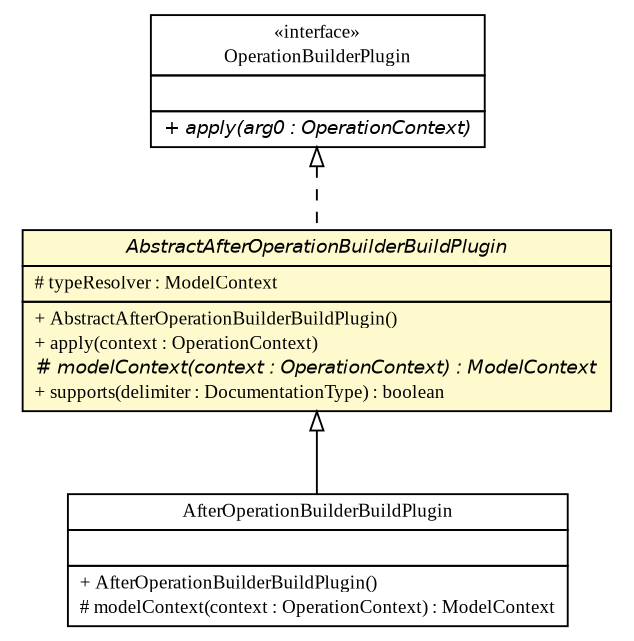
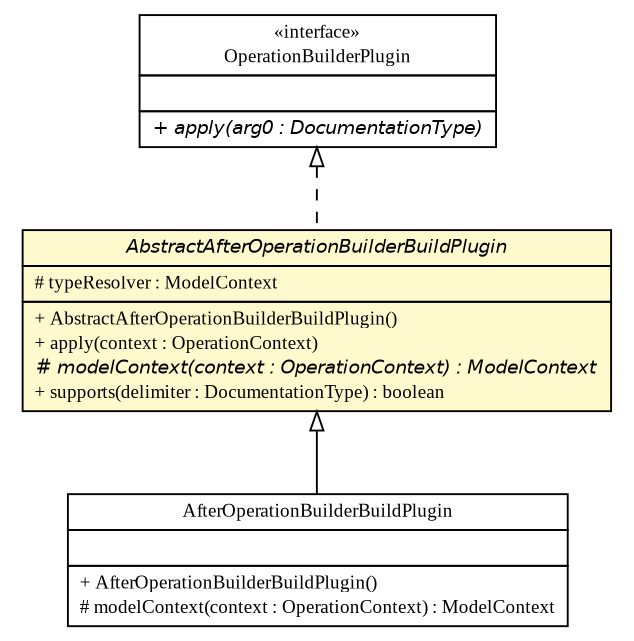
  digraph {
    fontname="Liberation Serif"
    nodesep=0.25
    ranksep=0.5
    node [fontcolor=black fontname="Liberation Serif" fontsize=10.0 shape=plaintext]
    edge [arrowtail=empty dir=back fontname="Liberation Serif" fontsize=10 headport=p labelfontname=Helvetica labelfontsize=10 tailport=p]
    n1 [label=<<table title="cn.home1.oss.lib.security.swagger.AfterOperationBuilderBuildPlugin" border="0" cellborder="1" cellspacing="0" cellpadding="2" port="p" href="./AfterOperationBuilderBuildPlugin.html"> 		<tr><td><table border="0" cellspacing="0" cellpadding="1"> <tr><td align="center" balign="center"> AfterOperationBuilderBuildPlugin </td></tr> 		</table></td></tr> 		<tr><td><table border="0" cellspacing="0" cellpadding="1"> <tr><td align="left" balign="left">  </td></tr> 		</table></td></tr> 		<tr><td><table border="0" cellspacing="0" cellpadding="1"> <tr><td align="left" balign="left"> + AfterOperationBuilderBuildPlugin() </td></tr> <tr><td align="left" balign="left"> # modelContext(context : OperationContext) : ModelContext </td></tr> 		</table></td></tr> 		</table>>]
    n2 [label=<<table title="cn.home1.oss.lib.security.swagger.AbstractAfterOperationBuilderBuildPlugin" border="0" cellborder="1" cellspacing="0" cellpadding="2" port="p" bgcolor="lemonChiffon" href="./AbstractAfterOperationBuilderBuildPlugin.html"> 		<tr><td><table border="0" cellspacing="0" cellpadding="1"> <tr><td align="center" balign="center"><font face="Helvetica-Oblique"> AbstractAfterOperationBuilderBuildPlugin </font></td></tr> 		</table></td></tr> 		<tr><td><table border="0" cellspacing="0" cellpadding="1"> <tr><td align="left" balign="left"> # typeResolver : ModelContext </td></tr> 		</table></td></tr> 		<tr><td><table border="0" cellspacing="0" cellpadding="1"> <tr><td align="left" balign="left"> + AbstractAfterOperationBuilderBuildPlugin() </td></tr> <tr><td align="left" balign="left"> + apply(context : OperationContext) </td></tr> <tr><td align="left" balign="left"><font face="Helvetica-Oblique" point-size="10.0"> # modelContext(context : OperationContext) : ModelContext </font></td></tr> <tr><td align="left" balign="left"> + supports(delimiter : DocumentationType) : boolean </td></tr> 		</table></td></tr> 		</table>>]
-   n3 [label=<<table title="springfox.documentation.spi.service.OperationBuilderPlugin" border="0" cellborder="1" cellspacing="0" cellpadding="2" port="p" href="http://java.sun.com/j2se/1.4.2/docs/api/springfox/documentation/spi/service/OperationBuilderPlugin.html"> 		<tr><td><table border="0" cellspacing="0" cellpadding="1"> <tr><td align="center" balign="center"> &#171;interface&#187; </td></tr> <tr><td align="center" balign="center"> OperationBuilderPlugin </td></tr> 		</table></td></tr> 		<tr><td><table border="0" cellspacing="0" cellpadding="1"> <tr><td align="left" balign="left">  </td></tr> 		</table></td></tr> 		<tr><td><table border="0" cellspacing="0" cellpadding="1"> <tr><td align="left" balign="left"><font face="Helvetica-Oblique" point-size="10.0"> + apply(arg0 : OperationContext) </font></td></tr> 		</table></td></tr> 		</table>>]
+   n3 [label=<<table title="springfox.documentation.spi.service.OperationBuilderPlugin" border="0" cellborder="1" cellspacing="0" cellpadding="2" port="p" href="http://java.sun.com/j2se/1.4.2/docs/api/springfox/documentation/spi/service/OperationBuilderPlugin.html"> 		<tr><td><table border="0" cellspacing="0" cellpadding="1"> <tr><td align="center" balign="center"> &#171;interface&#187; </td></tr> <tr><td align="center" balign="center"> OperationBuilderPlugin </td></tr> 		</table></td></tr> 		<tr><td><table border="0" cellspacing="0" cellpadding="1"> <tr><td align="left" balign="left">  </td></tr> 		</table></td></tr> 		<tr><td><table border="0" cellspacing="0" cellpadding="1"> <tr><td align="left" balign="left"><font face="Helvetica-Oblique" point-size="10.0"> + apply(arg0 : DocumentationType) </font></td></tr> 		</table></td></tr> 		</table>>]
    n2 -> n1
    n3 -> n2 [style=dashed]
  }
